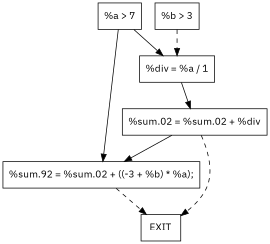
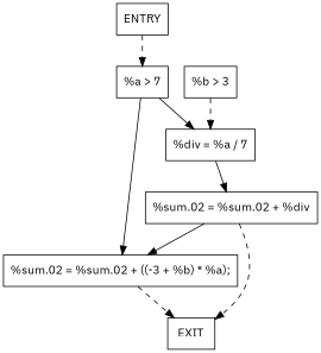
  digraph {
    fontname="IBM Plex Sans"
    node [fontname="IBM Plex Sans" shape=box]
    edge [fontname="IBM Plex Sans"]
+   n1 [label=ENTRY]
    n2 [label="%a \> 7"]
-   n3 [label="%sum.92 = %sum.02 + ((-3 + %b) * %a);"]
-   n4 [label="%div = %a / 1"]
+   n3 [label="%sum.02 = %sum.02 + ((-3 + %b) * %a);"]
+   n4 [label="%div = %a / 7"]
    n5 [label=EXIT]
    n6 [label="%b \> 3"]
    n7 [label="%sum.02 = %sum.02 + %div"]
+   n1 -> n2 [style=dashed]
    n2 -> n3
    n2 -> n4
    n3 -> n5 [style=dashed]
    n4 -> n7
    n6 -> n4 [style=dashed]
    n7 -> n3
    n7 -> n5 [style=dashed]
  }
